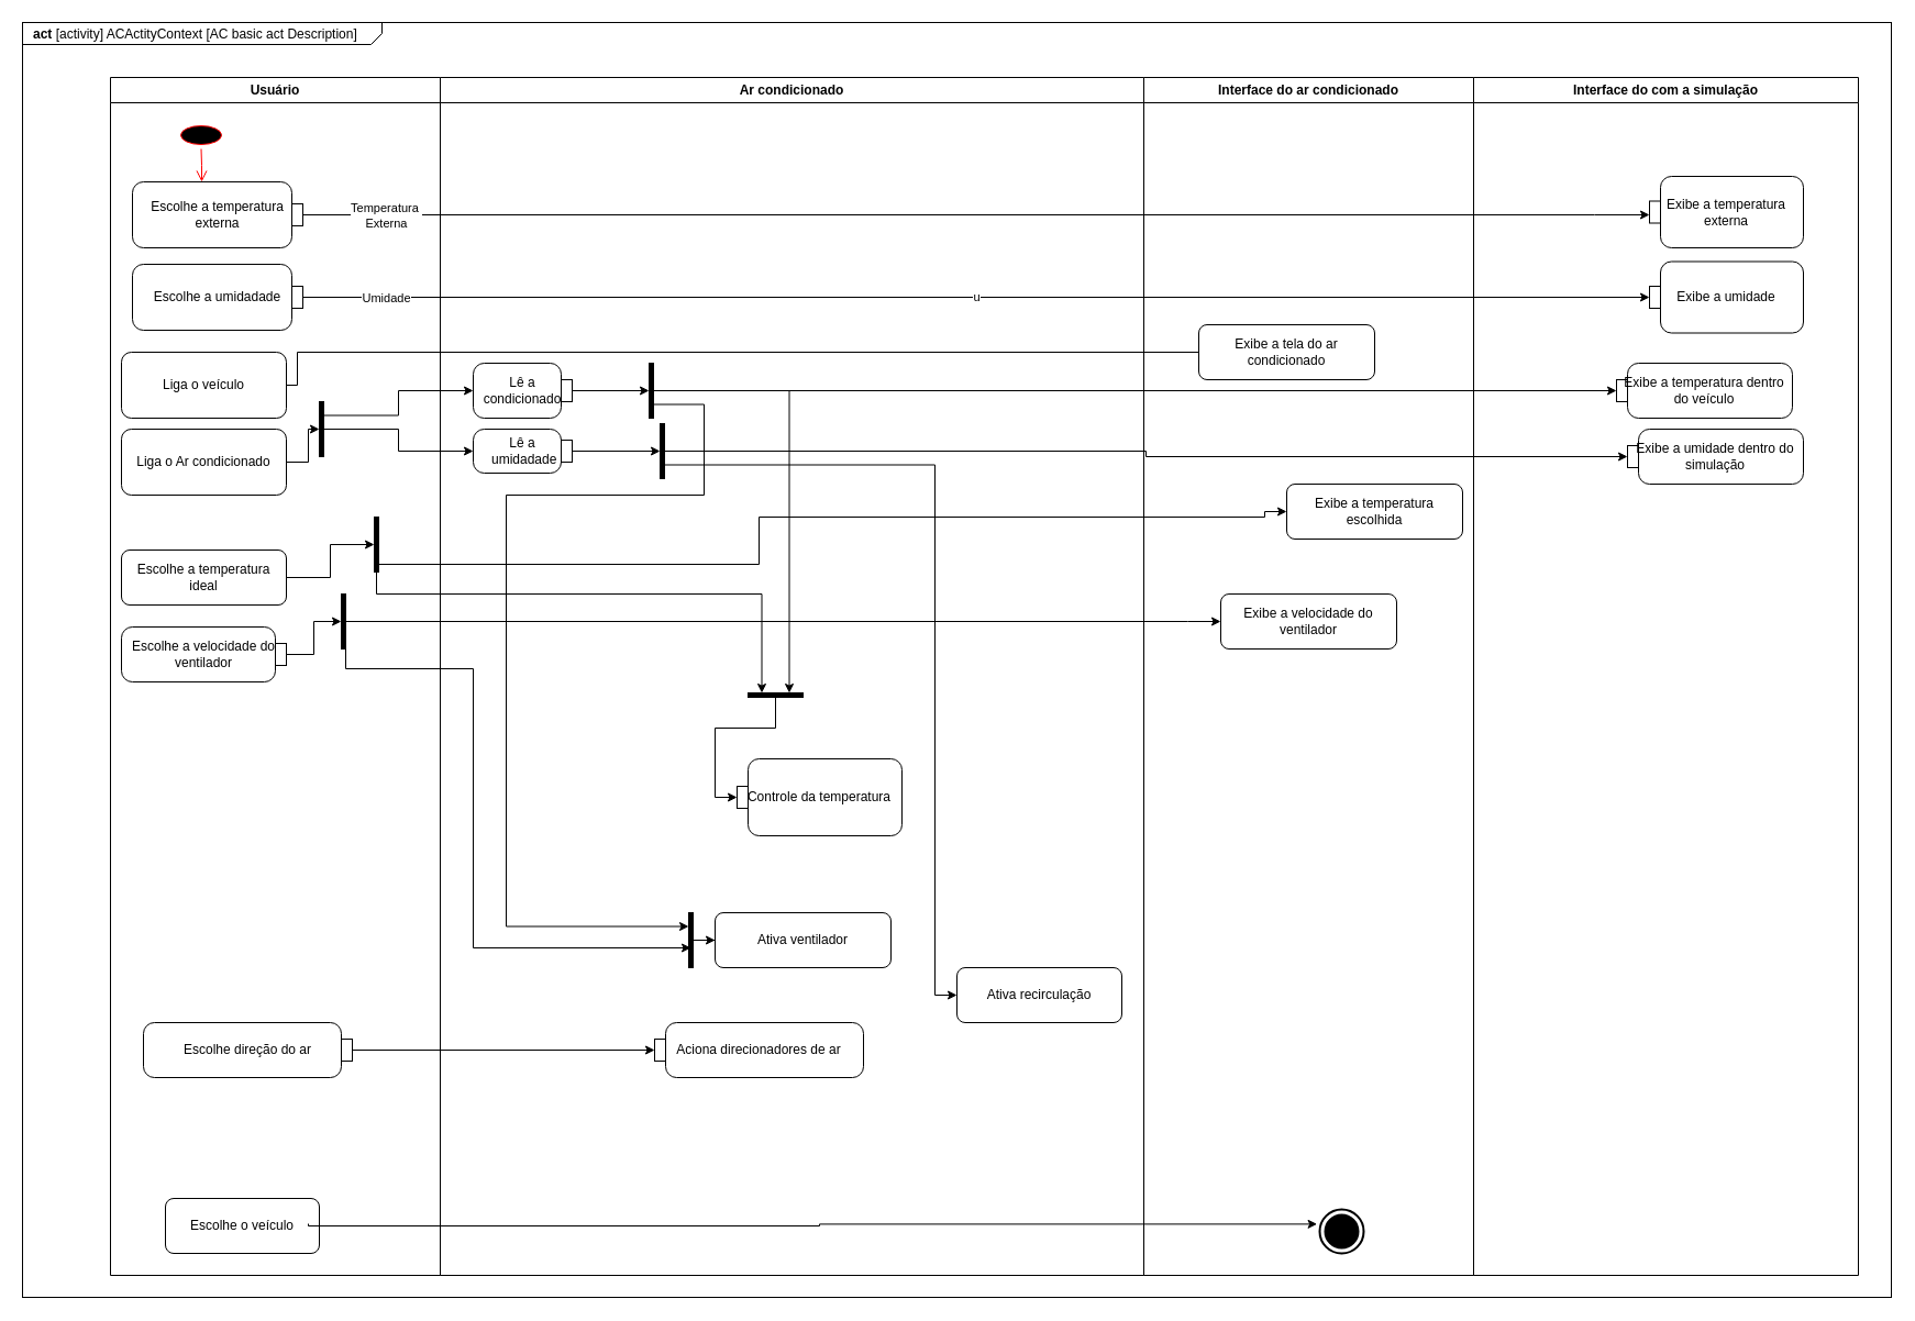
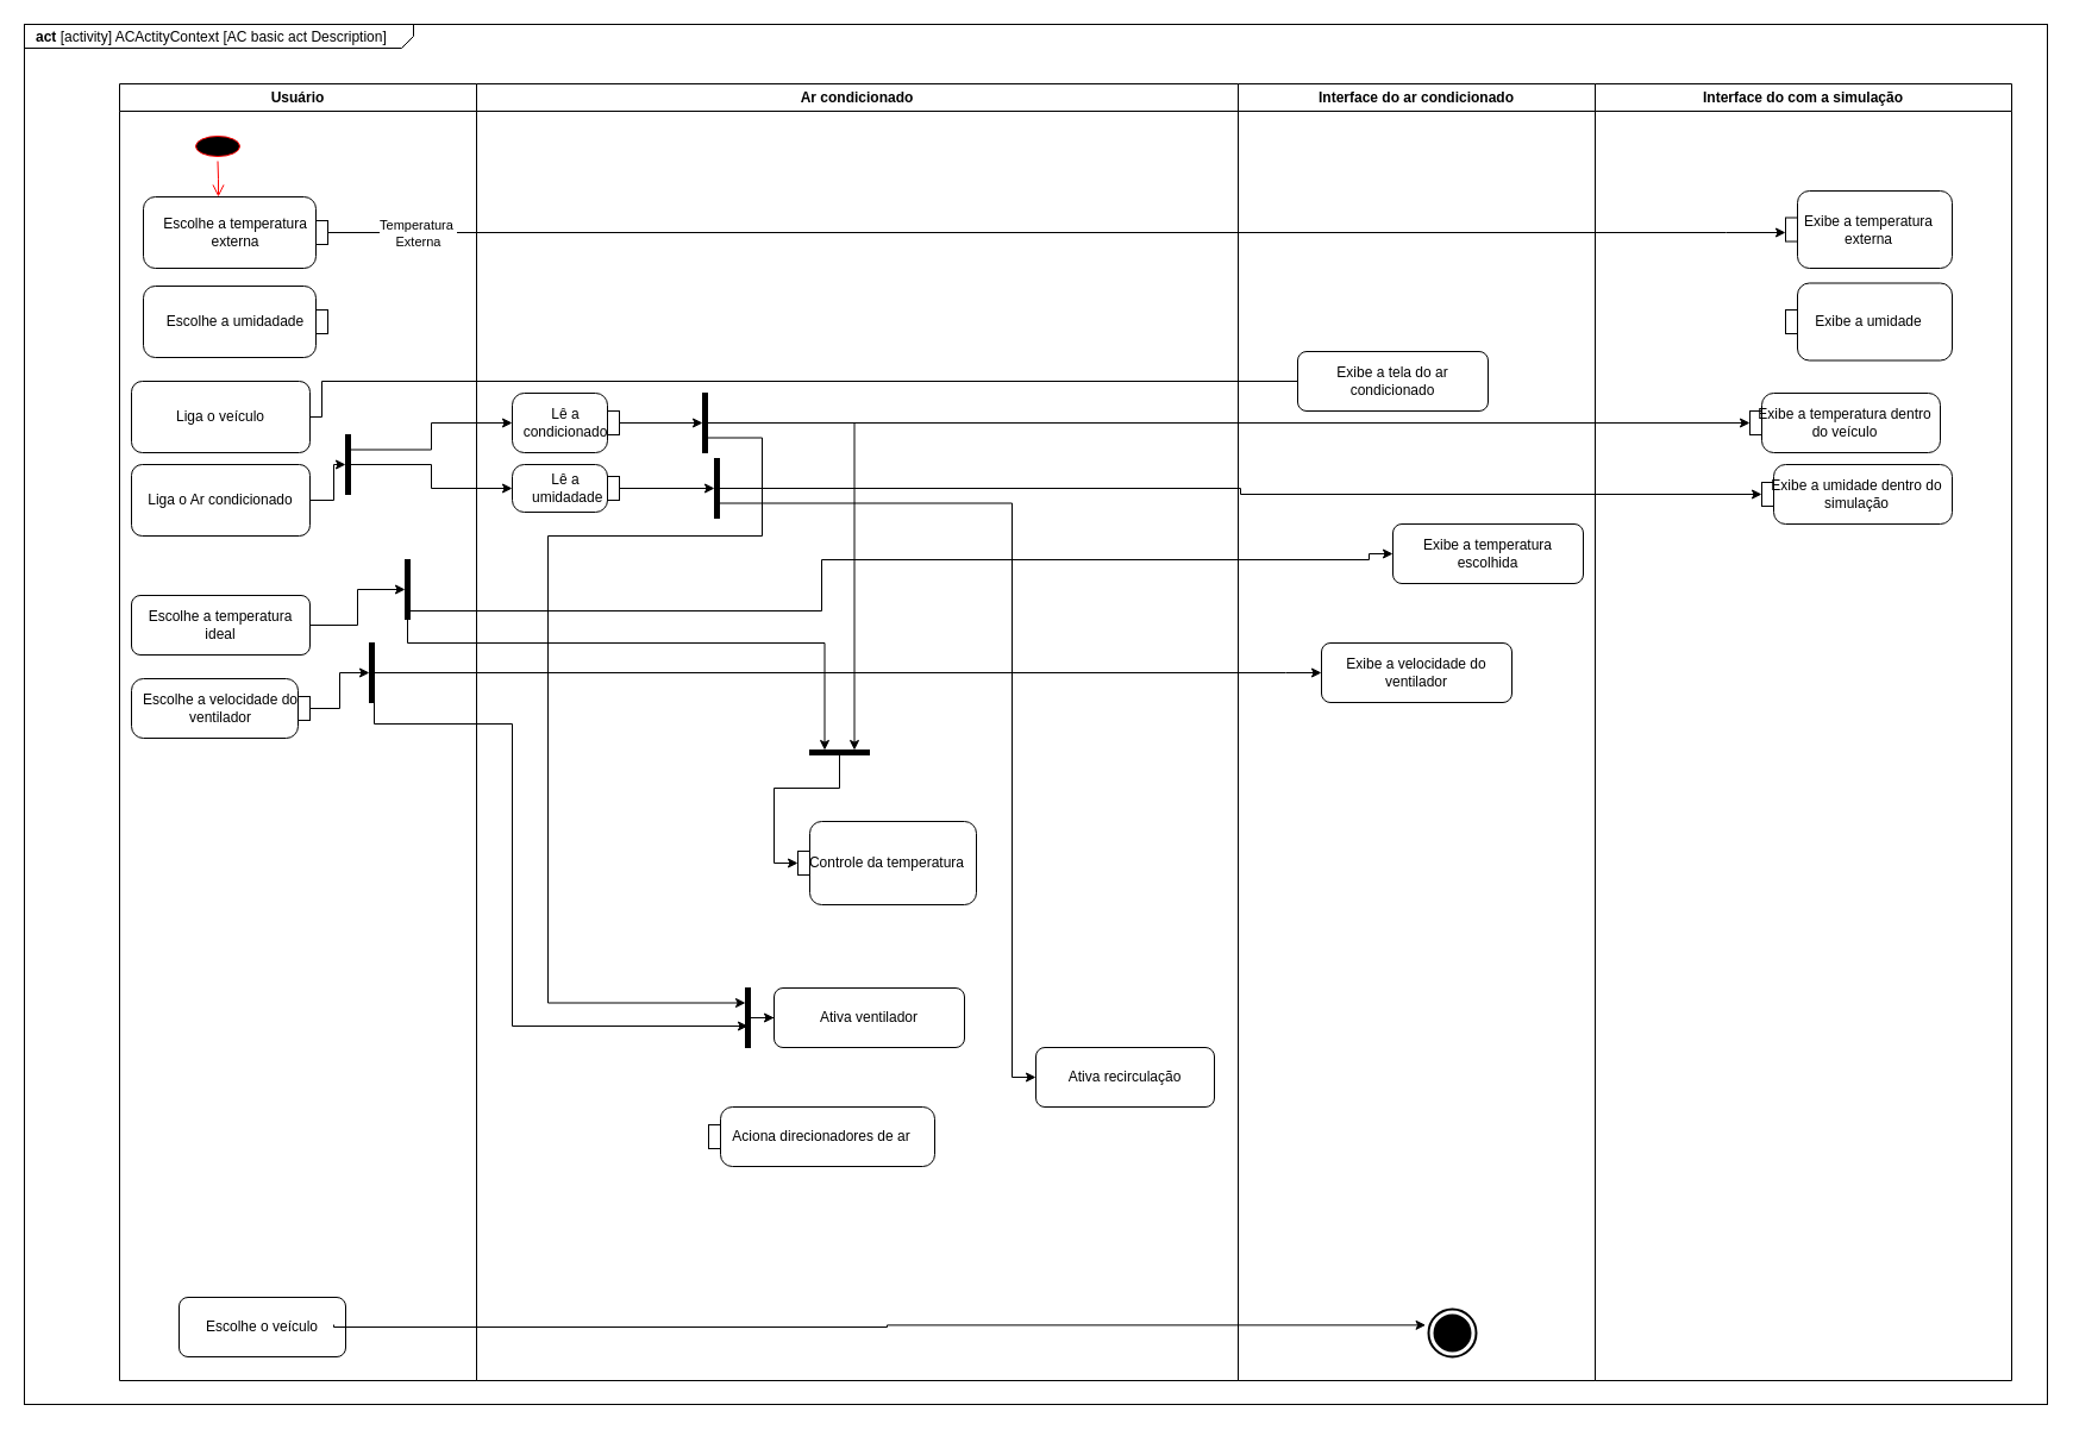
  <mxCell id="0" style=";html=1;" />
  <mxCell id="1" style=";html=1;" parent="0" />
  <mxCell id="2" value="&lt;p style=&quot;margin: 0px ; margin-top: 4px ; margin-left: 10px ; text-align: left&quot;&gt;&lt;b&gt;act&lt;/b&gt; [activity] ACActityContext [AC basic act Description]&lt;/p&gt;" style="html=1;strokeWidth=1;shape=mxgraph.sysml.package;html=1;overflow=fill;whiteSpace=wrap;fillColor=none;gradientColor=none;fontSize=12;align=center;labelX=327.64;" parent="1" vertex="1"><mxGeometry x="20" y="20" width="1700" height="1160" as="geometry" /></mxCell>
  <mxCell id="3" value="Usuário" style="swimlane;whiteSpace=wrap" parent="1" vertex="1"><mxGeometry x="100" y="70" width="300" height="1090" as="geometry" /></mxCell>
  <mxCell id="4" value="c" style="ellipse;shape=startState;fillColor=#000000;strokeColor=#ff0000;" parent="3" vertex="1"><mxGeometry x="60" y="40" width="45" height="25" as="geometry" /></mxCell>
  <mxCell id="5" value="" style="edgeStyle=elbowEdgeStyle;elbow=horizontal;verticalAlign=bottom;endArrow=open;endSize=8;strokeColor=#FF0000;endFill=1;rounded=0" parent="3" source="4" target="6" edge="1"><mxGeometry x="100" y="40" as="geometry"><mxPoint x="115.5" y="110" as="targetPoint" /></mxGeometry></mxCell>
  <mxCell id="6" value="Escolhe a temperatura externa" style="html=1;shape=mxgraph.sysml.objFlowR;whiteSpace=wrap;" parent="3" vertex="1"><mxGeometry x="20" y="95" width="155" height="60" as="geometry" /></mxCell>
  <mxCell id="7" value="" style="shape=rect;html=1;fillColor=#000000;verticalLabelPosition=bottom;verticalAlignment=top;" parent="3" vertex="1"><mxGeometry x="190" y="295" width="4" height="50" as="geometry" /></mxCell>
  <mxCell id="8" value="" style="shape=rect;html=1;fillColor=#000000;verticalLabelPosition=bottom;verticalAlignment=top;" parent="3" vertex="1"><mxGeometry x="240" y="400" width="4" height="50" as="geometry" /></mxCell>
  <mxCell id="9" value="" style="shape=rect;html=1;fillColor=#000000;verticalLabelPosition=bottom;verticalAlignment=top;" parent="3" vertex="1"><mxGeometry x="210" y="470" width="4" height="50" as="geometry" /></mxCell>
- <mxCell id="10" value="Escolhe direção do ar" style="html=1;shape=mxgraph.sysml.objFlowR;whiteSpace=wrap;" parent="3" vertex="1"><mxGeometry x="30" y="860" width="190" height="50" as="geometry" /></mxCell>
  <mxCell id="11" value="Escolhe a umidadade" style="html=1;shape=mxgraph.sysml.objFlowR;whiteSpace=wrap;" parent="3" vertex="1"><mxGeometry x="20" y="170" width="155" height="60" as="geometry" /></mxCell>
  <mxCell id="12" value="Liga o veículo" style="shape=rect;html=1;rounded=1;whiteSpace=wrap;align=center;" parent="3" vertex="1"><mxGeometry x="10" y="250" width="150" height="60" as="geometry" /></mxCell>
  <mxCell id="13" value="Escolhe o veículo" style="shape=rect;html=1;rounded=1;whiteSpace=wrap;align=center;" parent="3" vertex="1"><mxGeometry x="50" y="1020" width="140" height="50" as="geometry" /></mxCell>
  <mxCell id="14" value="Ar condicionado" style="swimlane;whiteSpace=wrap" parent="1" vertex="1"><mxGeometry x="400" y="70" width="640" height="1090" as="geometry" /></mxCell>
  <mxCell id="15" style="edgeStyle=orthogonalEdgeStyle;rounded=0;orthogonalLoop=1;jettySize=auto;html=1;exitX=1;exitY=0.5;exitDx=0;exitDy=0;exitPerimeter=0;entryX=0;entryY=0.5;entryDx=0;entryDy=0;endArrow=classic;endFill=1;strokeWidth=1;" parent="14" source="16" target="23" edge="1"><mxGeometry relative="1" as="geometry" /></mxCell>
  <mxCell id="16" value="Lê a condicionado" style="html=1;shape=mxgraph.sysml.objFlowR;whiteSpace=wrap;" parent="14" vertex="1"><mxGeometry x="30" y="260" width="90" height="50" as="geometry" /></mxCell>
  <mxCell id="17" style="edgeStyle=orthogonalEdgeStyle;rounded=0;orthogonalLoop=1;jettySize=auto;html=1;entryX=0;entryY=0.5;entryDx=0;entryDy=0;endArrow=classic;endFill=1;strokeWidth=1;" parent="14" source="18" target="28" edge="1"><mxGeometry relative="1" as="geometry" /></mxCell>
  <mxCell id="18" value="Lê a&lt;br&gt;&amp;nbsp;umidadade" style="html=1;shape=mxgraph.sysml.objFlowR;whiteSpace=wrap;" parent="14" vertex="1"><mxGeometry x="30" y="320" width="90" height="40" as="geometry" /></mxCell>
  <mxCell id="19" value="Ativa ventilador" style="shape=rect;html=1;rounded=1;whiteSpace=wrap;align=center;" parent="14" vertex="1"><mxGeometry x="250" y="760" width="160" height="50" as="geometry" /></mxCell>
  <mxCell id="20" value="" style="shape=rect;html=1;fillColor=#000000;verticalLabelPosition=bottom;verticalAlignment=top;direction=north;" parent="14" vertex="1"><mxGeometry x="280" y="560" width="50" height="4" as="geometry" /></mxCell>
  <mxCell id="21" style="edgeStyle=orthogonalEdgeStyle;rounded=0;orthogonalLoop=1;jettySize=auto;html=1;exitX=0;exitY=0.75;exitDx=0;exitDy=0;entryX=1;entryY=0.75;entryDx=0;entryDy=0;endArrow=classic;endFill=1;strokeWidth=1;" parent="14" source="23" target="20" edge="1"><mxGeometry relative="1" as="geometry"><Array as="points"><mxPoint x="190" y="285" /><mxPoint x="318" y="285" /></Array></mxGeometry></mxCell>
  <mxCell id="22" style="edgeStyle=orthogonalEdgeStyle;rounded=0;orthogonalLoop=1;jettySize=auto;html=1;exitX=1;exitY=0.75;exitDx=0;exitDy=0;entryX=0;entryY=0.25;entryDx=0;entryDy=0;endArrow=classic;endFill=1;strokeWidth=1;" parent="14" source="23" target="26" edge="1"><mxGeometry relative="1" as="geometry"><Array as="points"><mxPoint x="240" y="298" /><mxPoint x="240" y="380" /><mxPoint x="60" y="380" /><mxPoint x="60" y="773" /></Array></mxGeometry></mxCell>
  <mxCell id="23" value="" style="shape=rect;html=1;fillColor=#000000;verticalLabelPosition=bottom;verticalAlignment=top;" parent="14" vertex="1"><mxGeometry x="190" y="260" width="4" height="50" as="geometry" /></mxCell>
  <mxCell id="24" value="Ativa recirculação" style="shape=rect;html=1;rounded=1;whiteSpace=wrap;align=center;" parent="14" vertex="1"><mxGeometry x="470" y="810" width="150" height="50" as="geometry" /></mxCell>
  <mxCell id="25" style="edgeStyle=orthogonalEdgeStyle;rounded=0;orthogonalLoop=1;jettySize=auto;html=1;entryX=0;entryY=0.5;entryDx=0;entryDy=0;endArrow=classic;endFill=1;strokeWidth=1;" parent="14" source="26" target="19" edge="1"><mxGeometry relative="1" as="geometry" /></mxCell>
  <mxCell id="26" value="" style="shape=rect;html=1;fillColor=#000000;verticalLabelPosition=bottom;verticalAlignment=top;" parent="14" vertex="1"><mxGeometry x="226" y="760" width="4" height="50" as="geometry" /></mxCell>
  <mxCell id="27" style="edgeStyle=orthogonalEdgeStyle;rounded=0;orthogonalLoop=1;jettySize=auto;html=1;exitX=1;exitY=0.75;exitDx=0;exitDy=0;entryX=0;entryY=0.5;entryDx=0;entryDy=0;endArrow=classic;endFill=1;strokeWidth=1;" parent="14" source="28" target="24" edge="1"><mxGeometry relative="1" as="geometry"><Array as="points"><mxPoint x="450" y="353" /></Array></mxGeometry></mxCell>
  <mxCell id="28" value="" style="shape=rect;html=1;fillColor=#000000;verticalLabelPosition=bottom;verticalAlignment=top;" parent="14" vertex="1"><mxGeometry x="200" y="315" width="4" height="50" as="geometry" /></mxCell>
  <mxCell id="29" value="Aciona direcionadores de ar" style="html=1;shape=mxgraph.sysml.objFlowL;whiteSpace=wrap;" parent="14" vertex="1"><mxGeometry x="195" y="860" width="190" height="50" as="geometry" /></mxCell>
  <mxCell id="30" style="edgeStyle=orthogonalEdgeStyle;rounded=0;orthogonalLoop=1;jettySize=auto;html=1;entryX=0;entryY=0.5;entryDx=0;entryDy=0;exitX=1;exitY=0.5;exitDx=0;exitDy=0;endArrow=none;" parent="1" source="12" target="46" edge="1"><mxGeometry relative="1" as="geometry"><Array as="points"><mxPoint x="270" y="320" /></Array></mxGeometry></mxCell>
  <mxCell id="31" style="edgeStyle=orthogonalEdgeStyle;rounded=0;orthogonalLoop=1;jettySize=auto;html=1;exitX=1;exitY=0.5;exitDx=0;exitDy=0;entryX=0;entryY=0.5;entryDx=0;entryDy=0;endArrow=classic;endFill=1;strokeWidth=1;" parent="1" source="32" target="7" edge="1"><mxGeometry relative="1" as="geometry" /></mxCell>
  <mxCell id="32" value="Liga o Ar condicionado" style="shape=rect;html=1;rounded=1;whiteSpace=wrap;align=center;" parent="1" vertex="1"><mxGeometry x="110" y="390" width="150" height="60" as="geometry" /></mxCell>
  <mxCell id="33" style="edgeStyle=orthogonalEdgeStyle;rounded=0;orthogonalLoop=1;jettySize=auto;html=1;exitX=1;exitY=0.25;exitDx=0;exitDy=0;endArrow=classic;endFill=1;strokeWidth=1;" parent="1" source="7" target="16" edge="1"><mxGeometry relative="1" as="geometry" /></mxCell>
  <mxCell id="34" style="edgeStyle=orthogonalEdgeStyle;rounded=0;orthogonalLoop=1;jettySize=auto;html=1;endArrow=classic;endFill=1;strokeWidth=1;" parent="1" source="7" target="18" edge="1"><mxGeometry relative="1" as="geometry"><mxPoint x="470" y="430" as="targetPoint" /></mxGeometry></mxCell>
  <mxCell id="35" style="edgeStyle=orthogonalEdgeStyle;rounded=0;orthogonalLoop=1;jettySize=auto;html=1;exitX=1;exitY=0.5;exitDx=0;exitDy=0;endArrow=classic;endFill=1;strokeWidth=1;" parent="1" source="36" target="8" edge="1"><mxGeometry relative="1" as="geometry" /></mxCell>
  <mxCell id="36" value="Escolhe a temperatura ideal" style="shape=rect;html=1;rounded=1;whiteSpace=wrap;align=center;" parent="1" vertex="1"><mxGeometry x="110" y="500" width="150" height="50" as="geometry" /></mxCell>
  <mxCell id="37" style="edgeStyle=orthogonalEdgeStyle;rounded=0;orthogonalLoop=1;jettySize=auto;html=1;exitX=1;exitY=0.25;exitDx=0;exitDy=0;entryX=0;entryY=0.5;entryDx=0;entryDy=0;endArrow=classic;endFill=1;strokeWidth=1;" parent="1" source="8" target="48" edge="1"><mxGeometry relative="1" as="geometry"><Array as="points"><mxPoint x="344" y="513" /><mxPoint x="690" y="513" /><mxPoint x="690" y="470" /><mxPoint x="1150" y="470" /><mxPoint x="1150" y="465" /></Array></mxGeometry></mxCell>
  <mxCell id="38" value="" style="edgeStyle=orthogonalEdgeStyle;rounded=0;orthogonalLoop=1;jettySize=auto;html=1;endArrow=classic;endFill=1;strokeWidth=1;" parent="1" source="39" target="9" edge="1"><mxGeometry relative="1" as="geometry" /></mxCell>
  <mxCell id="39" value="Escolhe a velocidade do ventilador" style="html=1;shape=mxgraph.sysml.objFlowR;whiteSpace=wrap;" parent="1" vertex="1"><mxGeometry x="110" y="570" width="150" height="50" as="geometry" /></mxCell>
  <mxCell id="40" style="edgeStyle=orthogonalEdgeStyle;rounded=0;orthogonalLoop=1;jettySize=auto;html=1;entryX=0;entryY=0.5;entryDx=0;entryDy=0;endArrow=classic;endFill=1;strokeWidth=1;" parent="1" source="9" target="47" edge="1"><mxGeometry relative="1" as="geometry"><Array as="points"><mxPoint x="1080" y="565" /></Array></mxGeometry></mxCell>
  <mxCell id="41" style="edgeStyle=orthogonalEdgeStyle;rounded=0;orthogonalLoop=1;jettySize=auto;html=1;exitX=1;exitY=0.25;exitDx=0;exitDy=0;endArrow=classic;endFill=1;strokeWidth=1;entryX=0;entryY=0.5;entryDx=0;entryDy=0;entryPerimeter=0;" parent="1" source="23" target="50" edge="1"><mxGeometry relative="1" as="geometry"><Array as="points"><mxPoint x="594" y="355" /></Array></mxGeometry></mxCell>
  <mxCell id="42" value="Interface do com a simulação" style="swimlane;whiteSpace=wrap" parent="1" vertex="1"><mxGeometry x="1340" y="70" width="350" height="1090" as="geometry" /></mxCell>
  <mxCell id="43" value="Exibe a temperatura externa" style="html=1;shape=mxgraph.sysml.objFlowL;whiteSpace=wrap;" parent="42" vertex="1"><mxGeometry x="160" y="90" width="140" height="65" as="geometry" /></mxCell>
  <mxCell id="44" value="Exibe a umidade dentro do simulação" style="html=1;shape=mxgraph.sysml.objFlowL;whiteSpace=wrap;" parent="42" vertex="1"><mxGeometry x="140" y="320" width="160" height="50" as="geometry" /></mxCell>
  <mxCell id="45" value="Interface do ar condicionado" style="swimlane;whiteSpace=wrap" parent="42" vertex="1"><mxGeometry x="-300" width="300" height="1090" as="geometry" /></mxCell>
  <mxCell id="46" value="Exibe a tela do ar condicionado" style="shape=rect;html=1;rounded=1;whiteSpace=wrap;align=center;" parent="45" vertex="1"><mxGeometry x="50" y="225" width="160" height="50" as="geometry" /></mxCell>
  <mxCell id="47" value="Exibe a velocidade do ventilador" style="shape=rect;html=1;rounded=1;whiteSpace=wrap;align=center;" parent="45" vertex="1"><mxGeometry x="70" y="470" width="160" height="50" as="geometry" /></mxCell>
  <mxCell id="48" value="Exibe a temperatura escolhida" style="shape=rect;html=1;rounded=1;whiteSpace=wrap;align=center;" parent="45" vertex="1"><mxGeometry x="130" y="370" width="160" height="50" as="geometry" /></mxCell>
  <mxCell id="49" value="" style="html=1;shape=mxgraph.sysml.actFinal;strokeWidth=2;verticalLabelPosition=bottom;verticalAlignment=top;" parent="45" vertex="1"><mxGeometry x="160" y="1030" width="40" height="40" as="geometry" /></mxCell>
  <mxCell id="50" value="Exibe a temperatura dentro do veículo" style="html=1;shape=mxgraph.sysml.objFlowL;whiteSpace=wrap;" parent="42" vertex="1"><mxGeometry x="130" y="260" width="160" height="50" as="geometry" /></mxCell>
  <mxCell id="51" value="Exibe a umidade" style="html=1;shape=mxgraph.sysml.objFlowL;whiteSpace=wrap;" parent="42" vertex="1"><mxGeometry x="160" y="167.5" width="140" height="65" as="geometry" /></mxCell>
  <mxCell id="52" style="edgeStyle=orthogonalEdgeStyle;rounded=0;orthogonalLoop=1;jettySize=auto;html=1;entryX=1;entryY=0.25;entryDx=0;entryDy=0;endArrow=classic;endFill=1;strokeWidth=1;" parent="1" source="8" target="20" edge="1"><mxGeometry relative="1" as="geometry"><Array as="points"><mxPoint x="693" y="540" /></Array></mxGeometry></mxCell>
  <mxCell id="53" style="edgeStyle=orthogonalEdgeStyle;rounded=0;orthogonalLoop=1;jettySize=auto;html=1;exitX=1;exitY=0.75;exitDx=0;exitDy=0;endArrow=classic;endFill=1;strokeWidth=1;" parent="1" source="9" edge="1"><mxGeometry relative="1" as="geometry"><mxPoint x="628" y="862" as="targetPoint" /><Array as="points"><mxPoint x="314" y="608" /><mxPoint x="430" y="608" /><mxPoint x="430" y="862" /></Array></mxGeometry></mxCell>
  <mxCell id="54" style="edgeStyle=orthogonalEdgeStyle;rounded=0;orthogonalLoop=1;jettySize=auto;html=1;endArrow=classic;endFill=1;strokeWidth=1;" parent="1" source="28" target="44" edge="1"><mxGeometry relative="1" as="geometry" /></mxCell>
- <mxCell id="55" style="edgeStyle=orthogonalEdgeStyle;rounded=0;orthogonalLoop=1;jettySize=auto;html=1;exitX=1;exitY=0.5;exitDx=0;exitDy=0;exitPerimeter=0;entryX=0;entryY=0.5;entryDx=0;entryDy=0;entryPerimeter=0;endArrow=classic;endFill=1;strokeWidth=1;" parent="1" source="10" target="29" edge="1"><mxGeometry relative="1" as="geometry" /></mxCell>
  <mxCell id="56" style="edgeStyle=orthogonalEdgeStyle;rounded=0;orthogonalLoop=1;jettySize=auto;html=1;exitX=1;exitY=0.5;exitDx=0;exitDy=0;exitPerimeter=0;" parent="1" source="6" edge="1"><mxGeometry relative="1" as="geometry"><mxPoint x="310" y="235" as="sourcePoint" /><mxPoint x="1500" y="195" as="targetPoint" /><Array as="points"><mxPoint x="1450" y="195" /><mxPoint x="1450" y="195" /></Array></mxGeometry></mxCell>
  <mxCell id="57" value="Temperatura&amp;nbsp;&lt;br&gt;Externa" style="edgeLabel;html=1;align=center;verticalAlign=middle;resizable=0;points=[];" parent="56" vertex="1" connectable="0"><mxGeometry x="-0.905" y="2" relative="1" as="geometry"><mxPoint x="17" y="2" as="offset" /></mxGeometry></mxCell>
- <mxCell id="58" value="u" style="edgeStyle=orthogonalEdgeStyle;rounded=0;orthogonalLoop=1;jettySize=auto;html=1;exitX=1;exitY=0.5;exitDx=0;exitDy=0;exitPerimeter=0;entryX=0;entryY=0.5;entryDx=0;entryDy=0;entryPerimeter=0;" parent="1" source="11" target="51" edge="1"><mxGeometry relative="1" as="geometry"><mxPoint x="310" y="265" as="sourcePoint" /><mxPoint x="1520" y="287.5" as="targetPoint" /><Array as="points"><mxPoint x="1500" y="270" /></Array></mxGeometry></mxCell>
- <mxCell id="59" value="Umidade" style="edgeLabel;html=1;align=center;verticalAlign=middle;resizable=0;points=[];" parent="58" vertex="1" connectable="0"><mxGeometry x="-0.905" y="2" relative="1" as="geometry"><mxPoint x="17" y="2" as="offset" /></mxGeometry></mxCell>
  <mxCell id="60" style="edgeStyle=orthogonalEdgeStyle;rounded=0;orthogonalLoop=1;jettySize=auto;html=1;entryX=-0.06;entryY=0.334;entryDx=0;entryDy=0;entryPerimeter=0;endArrow=classic;endFill=1;strokeWidth=1;" parent="1" target="49" edge="1"><mxGeometry relative="1" as="geometry"><mxPoint x="280" y="1113" as="sourcePoint" /><Array as="points"><mxPoint x="745" y="1115" /><mxPoint x="745" y="1113" /></Array></mxGeometry></mxCell>
  <mxCell id="61" value="Controle da temperatura" style="html=1;shape=mxgraph.sysml.objFlowL;whiteSpace=wrap;" vertex="1" parent="1"><mxGeometry x="670" y="690" width="150" height="70" as="geometry" /></mxCell>
  <mxCell id="62" style="edgeStyle=orthogonalEdgeStyle;rounded=0;orthogonalLoop=1;jettySize=auto;html=1;exitX=0;exitY=0.5;exitDx=0;exitDy=0;endArrow=classic;endFill=1;strokeWidth=1;entryX=0;entryY=0.5;entryDx=0;entryDy=0;entryPerimeter=0;" parent="1" source="20" target="61" edge="1"><mxGeometry relative="1" as="geometry"><mxPoint x="689.971" y="690" as="targetPoint" /></mxGeometry></mxCell>
